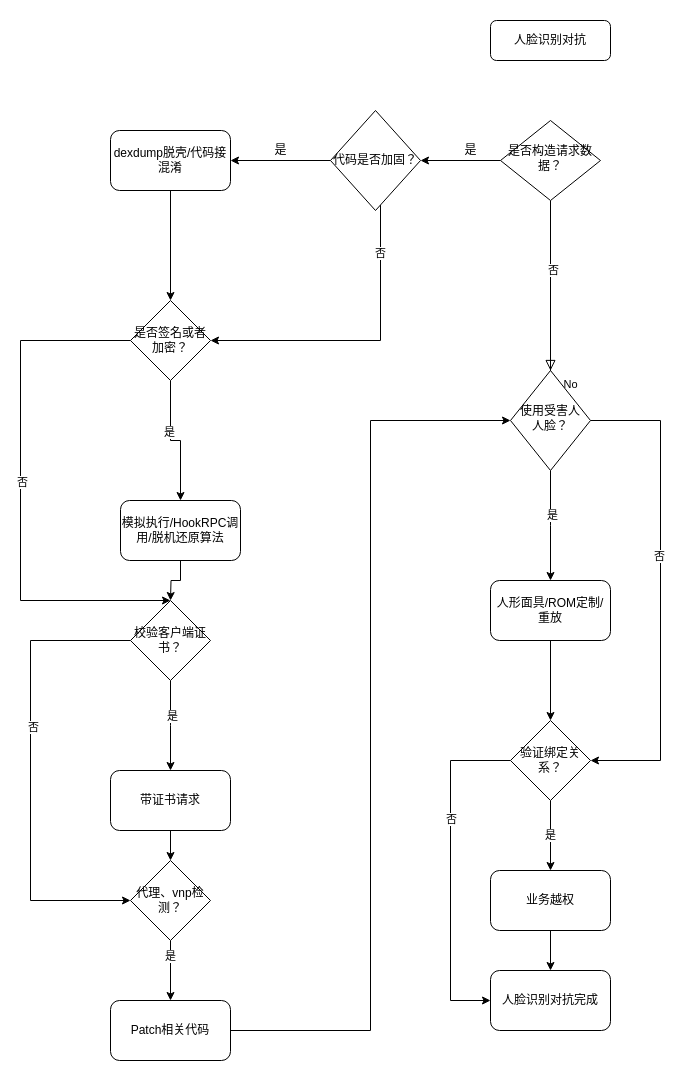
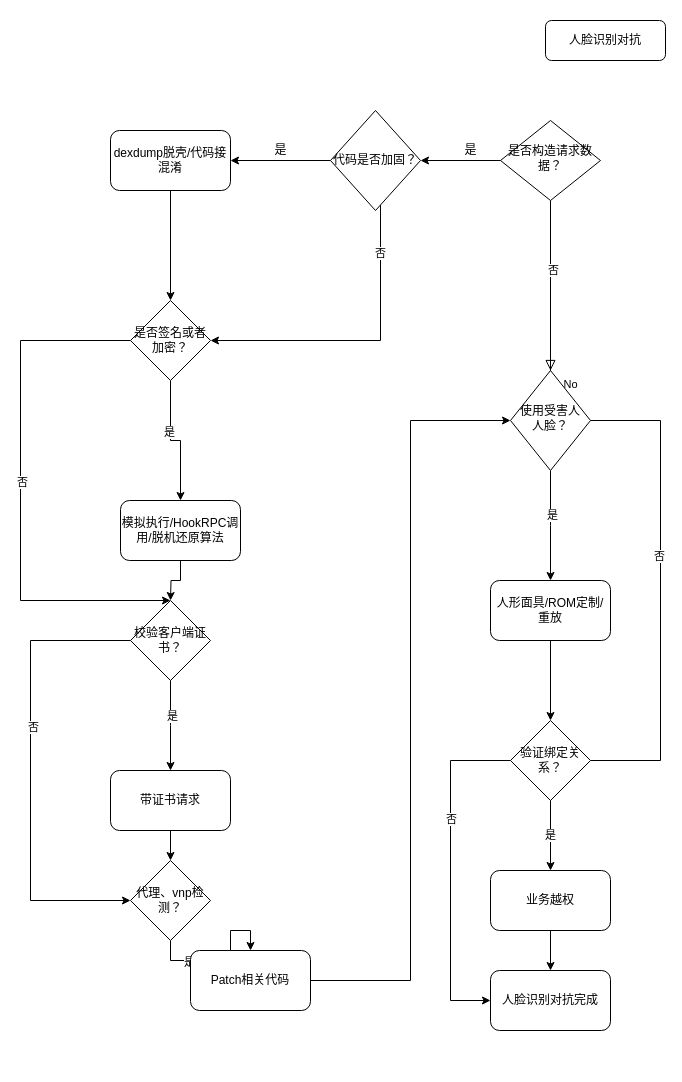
  <mxCell id="0" />
  <mxCell id="1" parent="0" />
- <mxCell id="2" value="人脸识别对抗" style="rounded=1;whiteSpace=wrap;html=1;fontSize=12;glass=0;strokeWidth=1;shadow=0;" parent="1" vertex="1"><mxGeometry x="490" y="20" width="120" height="40" as="geometry" /></mxCell>
+ <mxCell id="2" value="人脸识别对抗" style="rounded=1;whiteSpace=wrap;html=1;fontSize=12;glass=0;strokeWidth=1;shadow=0;" parent="1" vertex="1"><mxGeometry x="545" y="20" width="120" height="40" as="geometry" /></mxCell>
  <mxCell id="3" value="" style="rounded=0;html=1;jettySize=auto;orthogonalLoop=1;fontSize=11;endArrow=block;endFill=0;endSize=8;strokeWidth=1;shadow=0;labelBackgroundColor=none;edgeStyle=orthogonalEdgeStyle;" parent="1" source="6" target="12" edge="1"><mxGeometry y="20" relative="1" as="geometry"><mxPoint as="offset" /></mxGeometry></mxCell>
  <mxCell id="4" value="否" style="edgeLabel;html=1;align=center;verticalAlign=middle;resizable=0;points=[];" vertex="1" connectable="0" parent="3"><mxGeometry x="-0.19" y="2" relative="1" as="geometry"><mxPoint as="offset" /></mxGeometry></mxCell>
  <mxCell id="5" style="edgeStyle=orthogonalEdgeStyle;rounded=0;orthogonalLoop=1;jettySize=auto;html=1;" edge="1" parent="1" source="6"><mxGeometry relative="1" as="geometry"><mxPoint x="420" y="160" as="targetPoint" /></mxGeometry></mxCell>
  <mxCell id="6" value="是否构造请求数据？" style="rhombus;whiteSpace=wrap;html=1;shadow=0;fontFamily=Helvetica;fontSize=12;align=center;strokeWidth=1;spacing=6;spacingTop=-4;" parent="1" vertex="1"><mxGeometry x="500" y="120" width="100" height="80" as="geometry" /></mxCell>
  <mxCell id="7" value="No" style="rounded=0;html=1;jettySize=auto;orthogonalLoop=1;fontSize=11;endArrow=block;endFill=0;endSize=8;strokeWidth=1;shadow=0;labelBackgroundColor=none;edgeStyle=orthogonalEdgeStyle;" parent="1" source="12" edge="1"><mxGeometry x="0.333" y="20" relative="1" as="geometry"><mxPoint as="offset" /><mxPoint x="550.043" y="410" as="targetPoint" /></mxGeometry></mxCell>
  <mxCell id="8" style="edgeStyle=orthogonalEdgeStyle;rounded=0;orthogonalLoop=1;jettySize=auto;html=1;" edge="1" parent="1" source="12"><mxGeometry relative="1" as="geometry"><mxPoint x="550" y="580" as="targetPoint" /></mxGeometry></mxCell>
  <mxCell id="9" value="是" style="edgeLabel;html=1;align=center;verticalAlign=middle;resizable=0;points=[];" vertex="1" connectable="0" parent="8"><mxGeometry x="-0.198" y="1" relative="1" as="geometry"><mxPoint as="offset" /></mxGeometry></mxCell>
- <mxCell id="10" style="edgeStyle=orthogonalEdgeStyle;rounded=0;orthogonalLoop=1;jettySize=auto;html=1;entryX=1;entryY=0.5;entryDx=0;entryDy=0;" edge="1" parent="1" source="12" target="45"><mxGeometry relative="1" as="geometry"><Array as="points"><mxPoint x="660" y="420" /><mxPoint x="660" y="760" /></Array></mxGeometry></mxCell>
+ <mxCell id="10" style="edgeStyle=orthogonalEdgeStyle;rounded=0;orthogonalLoop=1;jettySize=auto;html=1;entryX=1;entryY=0.5;entryDx=0;entryDy=0;endArrow=none;" edge="1" parent="1" source="12" target="45"><mxGeometry relative="1" as="geometry"><Array as="points"><mxPoint x="660" y="420" /><mxPoint x="660" y="760" /></Array></mxGeometry></mxCell>
  <mxCell id="11" value="否" style="edgeLabel;html=1;align=center;verticalAlign=middle;resizable=0;points=[];" vertex="1" connectable="0" parent="10"><mxGeometry x="-0.146" y="-2" relative="1" as="geometry"><mxPoint as="offset" /></mxGeometry></mxCell>
  <mxCell id="12" value="使用受害人人脸？" style="rhombus;whiteSpace=wrap;html=1;shadow=0;fontFamily=Helvetica;fontSize=12;align=center;strokeWidth=1;spacing=6;spacingTop=-4;direction=south;" parent="1" vertex="1"><mxGeometry x="510" y="370" width="80" height="100" as="geometry" /></mxCell>
  <mxCell id="13" value="是" style="text;html=1;align=center;verticalAlign=middle;resizable=0;points=[];autosize=1;strokeColor=none;fillColor=none;" vertex="1" parent="1"><mxGeometry x="450" y="135" width="40" height="30" as="geometry" /></mxCell>
  <mxCell id="14" style="edgeStyle=orthogonalEdgeStyle;rounded=0;orthogonalLoop=1;jettySize=auto;html=1;" edge="1" parent="1" source="17"><mxGeometry relative="1" as="geometry"><mxPoint x="230" y="160" as="targetPoint" /></mxGeometry></mxCell>
  <mxCell id="15" style="edgeStyle=orthogonalEdgeStyle;rounded=0;orthogonalLoop=1;jettySize=auto;html=1;entryX=1;entryY=0.5;entryDx=0;entryDy=0;" edge="1" parent="1" source="17" target="25"><mxGeometry relative="1" as="geometry"><Array as="points"><mxPoint x="380" y="340" /></Array></mxGeometry></mxCell>
  <mxCell id="16" value="否" style="edgeLabel;html=1;align=center;verticalAlign=middle;resizable=0;points=[];" vertex="1" connectable="0" parent="15"><mxGeometry x="-0.685" y="-1" relative="1" as="geometry"><mxPoint as="offset" /></mxGeometry></mxCell>
  <mxCell id="17" value="代码是否加固？" style="rhombus;whiteSpace=wrap;html=1;" vertex="1" parent="1"><mxGeometry x="330" y="110" width="90" height="100" as="geometry" /></mxCell>
  <mxCell id="18" value="是" style="text;html=1;align=center;verticalAlign=middle;resizable=0;points=[];autosize=1;strokeColor=none;fillColor=none;" vertex="1" parent="1"><mxGeometry x="260" y="135" width="40" height="30" as="geometry" /></mxCell>
  <mxCell id="19" style="edgeStyle=orthogonalEdgeStyle;rounded=0;orthogonalLoop=1;jettySize=auto;html=1;" edge="1" parent="1" source="20" target="25"><mxGeometry relative="1" as="geometry"><mxPoint x="170" y="340" as="targetPoint" /></mxGeometry></mxCell>
  <mxCell id="20" value="dexdump脱壳/代码接混淆" style="rounded=1;whiteSpace=wrap;html=1;" vertex="1" parent="1"><mxGeometry x="110" y="130" width="120" height="60" as="geometry" /></mxCell>
  <mxCell id="21" style="edgeStyle=orthogonalEdgeStyle;rounded=0;orthogonalLoop=1;jettySize=auto;html=1;entryX=0.5;entryY=0;entryDx=0;entryDy=0;" edge="1" parent="1" source="25" target="27"><mxGeometry relative="1" as="geometry"><mxPoint x="170" y="480" as="targetPoint" /></mxGeometry></mxCell>
  <mxCell id="22" value="是" style="edgeLabel;html=1;align=center;verticalAlign=middle;resizable=0;points=[];" vertex="1" connectable="0" parent="21"><mxGeometry x="-0.21" y="-2" relative="1" as="geometry"><mxPoint as="offset" /></mxGeometry></mxCell>
  <mxCell id="23" style="edgeStyle=orthogonalEdgeStyle;rounded=0;orthogonalLoop=1;jettySize=auto;html=1;" edge="1" parent="1" source="25" target="32"><mxGeometry relative="1" as="geometry"><mxPoint x="110" y="640" as="targetPoint" /><Array as="points"><mxPoint x="20" y="340" /><mxPoint x="20" y="600" /></Array></mxGeometry></mxCell>
  <mxCell id="24" value="否" style="edgeLabel;html=1;align=center;verticalAlign=middle;resizable=0;points=[];" vertex="1" connectable="0" parent="23"><mxGeometry x="-0.036" y="1" relative="1" as="geometry"><mxPoint as="offset" /></mxGeometry></mxCell>
  <mxCell id="25" value="是否签名或者加密？" style="rhombus;whiteSpace=wrap;html=1;" vertex="1" parent="1"><mxGeometry x="130" y="300" width="80" height="80" as="geometry" /></mxCell>
  <mxCell id="26" style="edgeStyle=orthogonalEdgeStyle;rounded=0;orthogonalLoop=1;jettySize=auto;html=1;" edge="1" parent="1" source="27"><mxGeometry relative="1" as="geometry"><mxPoint x="170" y="600" as="targetPoint" /></mxGeometry></mxCell>
  <mxCell id="27" value="模拟执行/HookRPC调用/脱机还原算法" style="rounded=1;whiteSpace=wrap;html=1;" vertex="1" parent="1"><mxGeometry x="120" y="500" width="120" height="60" as="geometry" /></mxCell>
  <mxCell id="28" style="edgeStyle=orthogonalEdgeStyle;rounded=0;orthogonalLoop=1;jettySize=auto;html=1;" edge="1" parent="1" source="32"><mxGeometry relative="1" as="geometry"><mxPoint x="170" y="770" as="targetPoint" /></mxGeometry></mxCell>
  <mxCell id="29" value="是" style="edgeLabel;html=1;align=center;verticalAlign=middle;resizable=0;points=[];" vertex="1" connectable="0" parent="28"><mxGeometry x="-0.222" y="1" relative="1" as="geometry"><mxPoint as="offset" /></mxGeometry></mxCell>
  <mxCell id="30" style="edgeStyle=orthogonalEdgeStyle;rounded=0;orthogonalLoop=1;jettySize=auto;html=1;entryX=0;entryY=0.5;entryDx=0;entryDy=0;" edge="1" parent="1" source="32" target="37"><mxGeometry relative="1" as="geometry"><mxPoint x="220" y="900" as="targetPoint" /><Array as="points"><mxPoint x="30" y="640" /><mxPoint x="30" y="900" /></Array></mxGeometry></mxCell>
  <mxCell id="31" value="否" style="edgeLabel;html=1;align=center;verticalAlign=middle;resizable=0;points=[];" vertex="1" connectable="0" parent="30"><mxGeometry x="-0.191" y="2" relative="1" as="geometry"><mxPoint as="offset" /></mxGeometry></mxCell>
  <mxCell id="32" value="校验客户端证书？" style="rhombus;whiteSpace=wrap;html=1;" vertex="1" parent="1"><mxGeometry x="130" y="600" width="80" height="80" as="geometry" /></mxCell>
  <mxCell id="33" style="edgeStyle=orthogonalEdgeStyle;rounded=0;orthogonalLoop=1;jettySize=auto;html=1;" edge="1" parent="1" source="34" target="37"><mxGeometry relative="1" as="geometry"><mxPoint x="170" y="900" as="targetPoint" /></mxGeometry></mxCell>
  <mxCell id="34" value="带证书请求" style="rounded=1;whiteSpace=wrap;html=1;" vertex="1" parent="1"><mxGeometry x="110" y="770" width="120" height="60" as="geometry" /></mxCell>
  <mxCell id="35" style="edgeStyle=orthogonalEdgeStyle;rounded=0;orthogonalLoop=1;jettySize=auto;html=1;" edge="1" parent="1" source="37" target="39"><mxGeometry relative="1" as="geometry"><mxPoint x="170" y="990" as="targetPoint" /></mxGeometry></mxCell>
  <mxCell id="36" value="是" style="edgeLabel;html=1;align=center;verticalAlign=middle;resizable=0;points=[];" vertex="1" connectable="0" parent="35"><mxGeometry x="-0.5" y="-1" relative="1" as="geometry"><mxPoint as="offset" /></mxGeometry></mxCell>
  <mxCell id="37" value="代理、vnp检测？" style="rhombus;whiteSpace=wrap;html=1;" vertex="1" parent="1"><mxGeometry x="130" y="860" width="80" height="80" as="geometry" /></mxCell>
  <mxCell id="38" style="edgeStyle=orthogonalEdgeStyle;rounded=0;orthogonalLoop=1;jettySize=auto;html=1;entryX=0.5;entryY=1;entryDx=0;entryDy=0;" edge="1" parent="1" source="39" target="12"><mxGeometry relative="1" as="geometry"><mxPoint x="420" y="480" as="targetPoint" /></mxGeometry></mxCell>
- <mxCell id="39" value="Patch相关代码" style="rounded=1;whiteSpace=wrap;html=1;" vertex="1" parent="1"><mxGeometry x="110" y="1000" width="120" height="60" as="geometry" /></mxCell>
+ <mxCell id="39" value="Patch相关代码" style="rounded=1;whiteSpace=wrap;html=1;" vertex="1" parent="1"><mxGeometry x="190" y="950" width="120" height="60" as="geometry" /></mxCell>
  <mxCell id="40" style="edgeStyle=orthogonalEdgeStyle;rounded=0;orthogonalLoop=1;jettySize=auto;html=1;" edge="1" parent="1" source="41" target="45"><mxGeometry relative="1" as="geometry"><mxPoint x="550" y="710" as="targetPoint" /></mxGeometry></mxCell>
  <mxCell id="41" value="人形面具/ROM定制/重放" style="rounded=1;whiteSpace=wrap;html=1;" vertex="1" parent="1"><mxGeometry x="490" y="580" width="120" height="60" as="geometry" /></mxCell>
  <mxCell id="42" value="是" style="edgeStyle=orthogonalEdgeStyle;rounded=0;orthogonalLoop=1;jettySize=auto;html=1;" edge="1" parent="1" source="45"><mxGeometry relative="1" as="geometry"><mxPoint x="550" y="870" as="targetPoint" /></mxGeometry></mxCell>
  <mxCell id="43" style="edgeStyle=orthogonalEdgeStyle;rounded=0;orthogonalLoop=1;jettySize=auto;html=1;entryX=0;entryY=0.5;entryDx=0;entryDy=0;" edge="1" parent="1" source="45" target="48"><mxGeometry relative="1" as="geometry"><Array as="points"><mxPoint x="450" y="760" /><mxPoint x="450" y="1000" /></Array></mxGeometry></mxCell>
  <mxCell id="44" value="否" style="edgeLabel;html=1;align=center;verticalAlign=middle;resizable=0;points=[];" vertex="1" connectable="0" parent="43"><mxGeometry x="-0.308" relative="1" as="geometry"><mxPoint as="offset" /></mxGeometry></mxCell>
  <mxCell id="45" value="验证绑定关系？" style="rhombus;whiteSpace=wrap;html=1;" vertex="1" parent="1"><mxGeometry x="510" y="720" width="80" height="80" as="geometry" /></mxCell>
  <mxCell id="46" style="edgeStyle=orthogonalEdgeStyle;rounded=0;orthogonalLoop=1;jettySize=auto;html=1;" edge="1" parent="1" source="47" target="48"><mxGeometry relative="1" as="geometry"><mxPoint x="550" y="1000" as="targetPoint" /></mxGeometry></mxCell>
  <mxCell id="47" value="业务越权" style="rounded=1;whiteSpace=wrap;html=1;" vertex="1" parent="1"><mxGeometry x="490" y="870" width="120" height="60" as="geometry" /></mxCell>
  <mxCell id="48" value="人脸识别对抗完成" style="rounded=1;whiteSpace=wrap;html=1;" vertex="1" parent="1"><mxGeometry x="490" y="970" width="120" height="60" as="geometry" /></mxCell>
